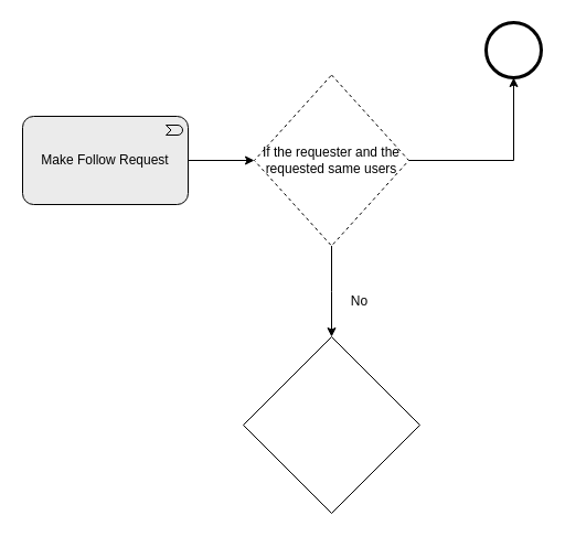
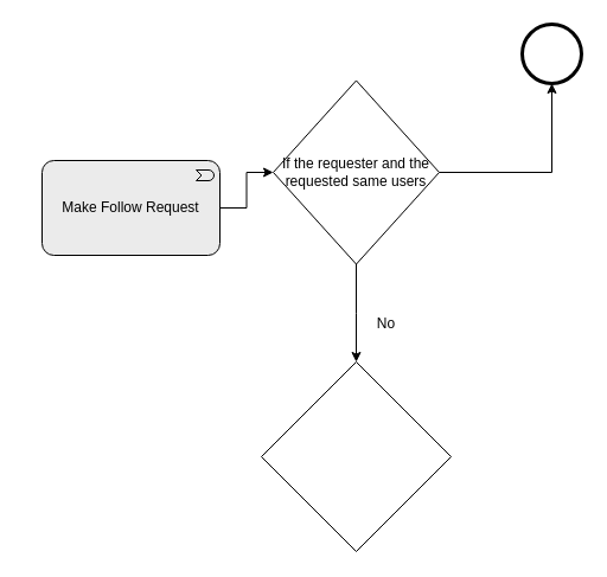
  <mxCell id="0" />
  <mxCell id="1" parent="0" />
  <mxCell id="2" style="edgeStyle=orthogonalEdgeStyle;rounded=0;orthogonalLoop=1;jettySize=auto;html=1;entryX=0;entryY=0.5;entryDx=0;entryDy=0;" edge="1" parent="1" source="3" target="5"><mxGeometry relative="1" as="geometry" /></mxCell>
- <mxCell id="3" value="Make Follow Request" style="html=1;outlineConnect=0;whiteSpace=wrap;fillColor=#EBEBEB;shape=mxgraph.archimate3.application;appType=event;archiType=rounded" vertex="1" parent="1"><mxGeometry x="20" y="105" width="150" height="80" as="geometry" /></mxCell>
+ <mxCell id="3" value="Make Follow Request" style="html=1;outlineConnect=0;whiteSpace=wrap;fillColor=#EBEBEB;shape=mxgraph.archimate3.application;appType=event;archiType=rounded" vertex="1" parent="1"><mxGeometry x="35" y="135" width="150" height="80" as="geometry" /></mxCell>
  <mxCell id="4" style="edgeStyle=orthogonalEdgeStyle;rounded=0;orthogonalLoop=1;jettySize=auto;html=1;exitX=0.5;exitY=1;exitDx=0;exitDy=0;" edge="1" parent="1" source="5"><mxGeometry relative="1" as="geometry"><mxPoint x="300" y="305" as="targetPoint" /></mxGeometry></mxCell>
- <mxCell id="5" value="If the requester and the requested same users" style="rhombus;whiteSpace=wrap;html=1;dashed=1;" vertex="1" parent="1"><mxGeometry x="230" y="67.5" width="140" height="155" as="geometry" /></mxCell>
+ <mxCell id="5" value="If the requester and the requested same users" style="rhombus;whiteSpace=wrap;html=1;" vertex="1" parent="1"><mxGeometry x="230" y="67.5" width="140" height="155" as="geometry" /></mxCell>
  <mxCell id="6" value="" style="points=[[0.145,0.145,0],[0.5,0,0],[0.855,0.145,0],[1,0.5,0],[0.855,0.855,0],[0.5,1,0],[0.145,0.855,0],[0,0.5,0]];shape=mxgraph.bpmn.event;html=1;verticalLabelPosition=bottom;labelBackgroundColor=#ffffff;verticalAlign=top;align=center;perimeter=ellipsePerimeter;outlineConnect=0;aspect=fixed;outline=end;symbol=terminate2;" vertex="1" parent="1"><mxGeometry x="440" y="20" width="50" height="50" as="geometry" /></mxCell>
  <mxCell id="7" style="edgeStyle=orthogonalEdgeStyle;rounded=0;orthogonalLoop=1;jettySize=auto;html=1;exitX=1;exitY=0.5;exitDx=0;exitDy=0;entryX=0.5;entryY=1;entryDx=0;entryDy=0;entryPerimeter=0;" edge="1" parent="1" source="5" target="6"><mxGeometry relative="1" as="geometry" /></mxCell>
  <mxCell id="8" value="No" style="text;html=1;align=center;verticalAlign=middle;resizable=0;points=[];autosize=1;strokeColor=none;fillColor=none;" vertex="1" parent="1"><mxGeometry x="305" y="258" width="40" height="30" as="geometry" /></mxCell>
  <mxCell id="9" value="" style="rhombus;whiteSpace=wrap;html=1;" vertex="1" parent="1"><mxGeometry x="220" y="305" width="160" height="160" as="geometry" /></mxCell>
